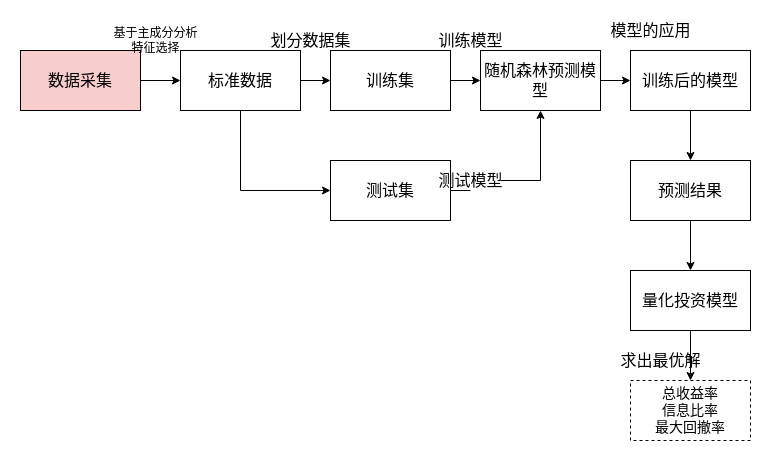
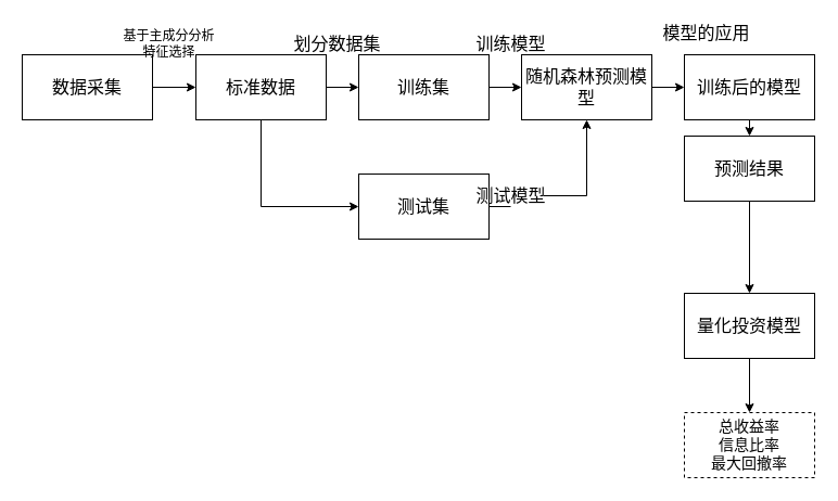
  <mxCell id="0" />
  <mxCell id="1" parent="0" />
  <mxCell id="2" style="edgeStyle=orthogonalEdgeStyle;rounded=0;orthogonalLoop=1;jettySize=auto;html=1;exitX=1;exitY=0.5;exitDx=0;exitDy=0;entryX=0;entryY=0.5;entryDx=0;entryDy=0;" edge="1" parent="1" source="3" target="6"><mxGeometry relative="1" as="geometry" /></mxCell>
- <mxCell id="3" value="&lt;span style=&quot;font-size:12.0pt;font-family:宋体;&lt;br/&gt;mso-bidi-font-family:宋体;mso-font-kerning:1.0pt;mso-ansi-language:EN-US;&lt;br/&gt;mso-fareast-language:ZH-CN;mso-bidi-language:AR-SA&quot;&gt;数据采集&lt;/span&gt;" style="rounded=0;whiteSpace=wrap;html=1;fillColor=#f8cecc;" vertex="1" parent="1"><mxGeometry x="20" y="50" width="120" height="60" as="geometry" /></mxCell>
+ <mxCell id="3" value="&lt;span style=&quot;font-size:12.0pt;font-family:宋体;&lt;br/&gt;mso-bidi-font-family:宋体;mso-font-kerning:1.0pt;mso-ansi-language:EN-US;&lt;br/&gt;mso-fareast-language:ZH-CN;mso-bidi-language:AR-SA&quot;&gt;数据采集&lt;/span&gt;" style="rounded=0;whiteSpace=wrap;html=1;" vertex="1" parent="1"><mxGeometry x="20" y="50" width="120" height="60" as="geometry" /></mxCell>
  <mxCell id="4" style="edgeStyle=orthogonalEdgeStyle;rounded=0;orthogonalLoop=1;jettySize=auto;html=1;exitX=1;exitY=0.5;exitDx=0;exitDy=0;" edge="1" parent="1" source="6" target="8"><mxGeometry relative="1" as="geometry" /></mxCell>
  <mxCell id="5" style="edgeStyle=orthogonalEdgeStyle;rounded=0;orthogonalLoop=1;jettySize=auto;html=1;exitX=0.5;exitY=1;exitDx=0;exitDy=0;entryX=0;entryY=0.5;entryDx=0;entryDy=0;" edge="1" parent="1" source="6" target="16"><mxGeometry relative="1" as="geometry" /></mxCell>
  <mxCell id="6" value="&lt;span style=&quot;font-size:12.0pt;font-family:宋体;&lt;br/&gt;mso-bidi-font-family:宋体;mso-font-kerning:1.0pt;mso-ansi-language:EN-US;&lt;br/&gt;mso-fareast-language:ZH-CN;mso-bidi-language:AR-SA&quot;&gt;标准数据&lt;/span&gt;" style="rounded=0;whiteSpace=wrap;html=1;" vertex="1" parent="1"><mxGeometry x="180" y="50" width="120" height="60" as="geometry" /></mxCell>
  <mxCell id="7" style="edgeStyle=orthogonalEdgeStyle;rounded=0;orthogonalLoop=1;jettySize=auto;html=1;exitX=1;exitY=0.5;exitDx=0;exitDy=0;entryX=0;entryY=0.5;entryDx=0;entryDy=0;" edge="1" parent="1" source="8" target="10"><mxGeometry relative="1" as="geometry" /></mxCell>
  <mxCell id="8" value="&lt;span style=&quot;font-size:12.0pt;font-family:宋体;&lt;br/&gt;mso-bidi-font-family:宋体;mso-font-kerning:1.0pt;mso-ansi-language:EN-US;&lt;br/&gt;mso-fareast-language:ZH-CN;mso-bidi-language:AR-SA&quot;&gt;训练集&lt;/span&gt;" style="rounded=0;whiteSpace=wrap;html=1;" vertex="1" parent="1"><mxGeometry x="330" y="50" width="120" height="60" as="geometry" /></mxCell>
  <mxCell id="9" style="edgeStyle=orthogonalEdgeStyle;rounded=0;orthogonalLoop=1;jettySize=auto;html=1;exitX=1;exitY=0.5;exitDx=0;exitDy=0;entryX=0;entryY=0.5;entryDx=0;entryDy=0;" edge="1" parent="1" source="10" target="12"><mxGeometry relative="1" as="geometry" /></mxCell>
  <mxCell id="10" value="&lt;span style=&quot;font-size:12.0pt;font-family:宋体;&lt;br/&gt;mso-bidi-font-family:宋体;mso-font-kerning:1.0pt;mso-ansi-language:EN-US;&lt;br/&gt;mso-fareast-language:ZH-CN;mso-bidi-language:AR-SA&quot;&gt;随机森林预测模型&lt;/span&gt;" style="rounded=0;whiteSpace=wrap;html=1;" vertex="1" parent="1"><mxGeometry x="480" y="50" width="120" height="60" as="geometry" /></mxCell>
  <mxCell id="11" style="edgeStyle=orthogonalEdgeStyle;rounded=0;orthogonalLoop=1;jettySize=auto;html=1;exitX=0.5;exitY=1;exitDx=0;exitDy=0;entryX=0.5;entryY=0;entryDx=0;entryDy=0;" edge="1" parent="1" source="12" target="14"><mxGeometry relative="1" as="geometry" /></mxCell>
  <mxCell id="12" value="&lt;span style=&quot;font-size:12.0pt;font-family:宋体;&lt;br/&gt;mso-bidi-font-family:宋体;mso-font-kerning:1.0pt;mso-ansi-language:EN-US;&lt;br/&gt;mso-fareast-language:ZH-CN;mso-bidi-language:AR-SA&quot;&gt;训练后的模型&lt;/span&gt;" style="rounded=0;whiteSpace=wrap;html=1;" vertex="1" parent="1"><mxGeometry x="630" y="50" width="120" height="60" as="geometry" /></mxCell>
  <mxCell id="13" style="edgeStyle=orthogonalEdgeStyle;rounded=0;orthogonalLoop=1;jettySize=auto;html=1;exitX=0.5;exitY=1;exitDx=0;exitDy=0;" edge="1" parent="1" source="14" target="18"><mxGeometry relative="1" as="geometry" /></mxCell>
- <mxCell id="14" value="&lt;span style=&quot;font-size:12.0pt;font-family:宋体;&lt;br/&gt;mso-bidi-font-family:宋体;mso-font-kerning:1.0pt;mso-ansi-language:EN-US;&lt;br/&gt;mso-fareast-language:ZH-CN;mso-bidi-language:AR-SA&quot;&gt;预测结果&lt;/span&gt;" style="rounded=0;whiteSpace=wrap;html=1;" vertex="1" parent="1"><mxGeometry x="630" y="160" width="120" height="60" as="geometry" /></mxCell>
+ <mxCell id="14" value="&lt;span style=&quot;font-size:12.0pt;font-family:宋体;&lt;br/&gt;mso-bidi-font-family:宋体;mso-font-kerning:1.0pt;mso-ansi-language:EN-US;&lt;br/&gt;mso-fareast-language:ZH-CN;mso-bidi-language:AR-SA&quot;&gt;预测结果&lt;/span&gt;" style="rounded=0;whiteSpace=wrap;html=1;" vertex="1" parent="1"><mxGeometry x="630" y="125" width="120" height="60" as="geometry" /></mxCell>
  <mxCell id="15" style="edgeStyle=orthogonalEdgeStyle;rounded=0;orthogonalLoop=1;jettySize=auto;html=1;exitX=1;exitY=0.5;exitDx=0;exitDy=0;entryX=0.5;entryY=1;entryDx=0;entryDy=0;startArrow=none;" edge="1" parent="1" source="23" target="10"><mxGeometry relative="1" as="geometry" /></mxCell>
  <mxCell id="16" value="&lt;span style=&quot;font-size:12.0pt;font-family:宋体;&lt;br/&gt;mso-bidi-font-family:宋体;mso-font-kerning:1.0pt;mso-ansi-language:EN-US;&lt;br/&gt;mso-fareast-language:ZH-CN;mso-bidi-language:AR-SA&quot;&gt;测试集&lt;/span&gt;" style="rounded=0;whiteSpace=wrap;html=1;" vertex="1" parent="1"><mxGeometry x="330" y="160" width="120" height="60" as="geometry" /></mxCell>
  <mxCell id="17" style="edgeStyle=orthogonalEdgeStyle;rounded=0;orthogonalLoop=1;jettySize=auto;html=1;exitX=0.5;exitY=1;exitDx=0;exitDy=0;entryX=0.5;entryY=0;entryDx=0;entryDy=0;" edge="1" parent="1" source="18" target="19"><mxGeometry relative="1" as="geometry" /></mxCell>
  <mxCell id="18" value="&lt;span style=&quot;font-size:12.0pt;font-family:宋体;&lt;br/&gt;mso-bidi-font-family:宋体;mso-font-kerning:1.0pt;mso-ansi-language:EN-US;&lt;br/&gt;mso-fareast-language:ZH-CN;mso-bidi-language:AR-SA&quot;&gt;量化投资模型&lt;/span&gt;" style="rounded=0;whiteSpace=wrap;html=1;" vertex="1" parent="1"><mxGeometry x="630" y="270" width="120" height="60" as="geometry" /></mxCell>
  <mxCell id="19" value="&lt;span style=&quot;font-size:10.5pt;mso-bidi-font-size:11.0pt;&lt;br/&gt;font-family:宋体;mso-ascii-font-family:Calibri;mso-ascii-theme-font:minor-latin;&lt;br/&gt;mso-fareast-theme-font:minor-fareast;mso-hansi-font-family:Calibri;mso-hansi-theme-font:&lt;br/&gt;minor-latin;mso-bidi-font-family:&amp;quot;Times New Roman&amp;quot;;mso-bidi-theme-font:minor-bidi;&lt;br/&gt;mso-ansi-language:EN-US;mso-fareast-language:ZH-CN;mso-bidi-language:AR-SA&quot;&gt;总收益率&lt;br&gt;信息比率&lt;br&gt;最大回撤率&lt;/span&gt;" style="rounded=0;whiteSpace=wrap;html=1;dashed=1;" vertex="1" parent="1"><mxGeometry x="630" y="380" width="120" height="60" as="geometry" /></mxCell>
  <mxCell id="20" value="&lt;span style=&quot;&quot;&gt;基于主成分分析&lt;br&gt;特征选择&lt;/span&gt;" style="text;html=1;align=center;verticalAlign=middle;resizable=0;points=[];autosize=1;strokeColor=none;fillColor=none;" vertex="1" parent="1"><mxGeometry x="105" y="25" width="100" height="30" as="geometry" /></mxCell>
  <mxCell id="21" value="&lt;p style=&quot;text-align:left;line-height:150%;&lt;br/&gt;mso-pagination:widow-orphan&quot; align=&quot;left&quot; class=&quot;MsoNormal&quot;&gt;&lt;span style=&quot;font-size:12.0pt;line-height:150%;&lt;br/&gt;font-family:宋体;mso-bidi-font-family:宋体&quot;&gt;划分数据集&lt;span lang=&quot;EN-US&quot;&gt;&lt;/span&gt;&lt;/span&gt;&lt;/p&gt;" style="text;html=1;align=center;verticalAlign=middle;resizable=0;points=[];autosize=1;strokeColor=none;fillColor=none;" vertex="1" parent="1"><mxGeometry x="270" y="20" width="80" height="40" as="geometry" /></mxCell>
  <mxCell id="22" value="&lt;span style=&quot;font-size:12.0pt;font-family:宋体;&lt;br/&gt;mso-bidi-font-family:宋体;mso-font-kerning:1.0pt;mso-ansi-language:EN-US;&lt;br/&gt;mso-fareast-language:ZH-CN;mso-bidi-language:AR-SA&quot;&gt;训练模型&lt;/span&gt;" style="text;html=1;align=center;verticalAlign=middle;resizable=0;points=[];autosize=1;strokeColor=none;fillColor=none;" vertex="1" parent="1"><mxGeometry x="440" y="30" width="60" height="20" as="geometry" /></mxCell>
  <mxCell id="23" value="&lt;span style=&quot;font-size:12.0pt;font-family:宋体;&lt;br/&gt;mso-bidi-font-family:宋体;mso-font-kerning:1.0pt;mso-ansi-language:EN-US;&lt;br/&gt;mso-fareast-language:ZH-CN;mso-bidi-language:AR-SA&quot;&gt;测试模型&lt;/span&gt;" style="text;html=1;align=center;verticalAlign=middle;resizable=0;points=[];autosize=1;strokeColor=none;fillColor=none;" vertex="1" parent="1"><mxGeometry x="440" y="170" width="60" height="20" as="geometry" /></mxCell>
  <mxCell id="24" value="" style="edgeStyle=orthogonalEdgeStyle;rounded=0;orthogonalLoop=1;jettySize=auto;html=1;exitX=1;exitY=0.5;exitDx=0;exitDy=0;entryX=0.5;entryY=1;entryDx=0;entryDy=0;endArrow=none;" edge="1" parent="1" source="16" target="23"><mxGeometry relative="1" as="geometry"><mxPoint x="450" y="190" as="sourcePoint" /><mxPoint x="540" y="110" as="targetPoint" /></mxGeometry></mxCell>
  <mxCell id="25" value="&lt;span style=&quot;font-size:12.0pt;font-family:宋体;&lt;br/&gt;mso-bidi-font-family:宋体;mso-font-kerning:1.0pt;mso-ansi-language:EN-US;&lt;br/&gt;mso-fareast-language:ZH-CN;mso-bidi-language:AR-SA&quot;&gt;模型的应用&lt;/span&gt;" style="text;html=1;align=center;verticalAlign=middle;resizable=0;points=[];autosize=1;strokeColor=none;fillColor=none;" vertex="1" parent="1"><mxGeometry x="610" y="20" width="80" height="20" as="geometry" /></mxCell>
- <mxCell id="26" value="&lt;span style=&quot;font-size:12.0pt;font-family:宋体;&lt;br/&gt;mso-bidi-font-family:宋体;mso-font-kerning:1.0pt;mso-ansi-language:EN-US;&lt;br/&gt;mso-fareast-language:ZH-CN;mso-bidi-language:AR-SA&quot;&gt;求出最优解&lt;/span&gt;" style="text;html=1;align=center;verticalAlign=middle;resizable=0;points=[];autosize=1;strokeColor=none;fillColor=none;" vertex="1" parent="1"><mxGeometry x="620" y="350" width="80" height="20" as="geometry" /></mxCell>
